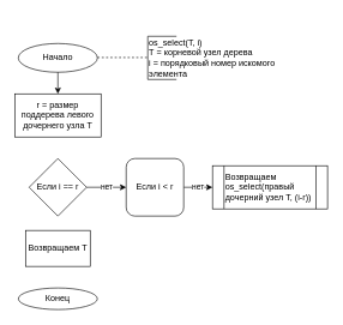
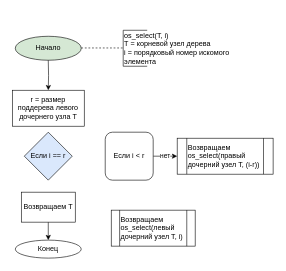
  <mxCell id="0" />
  <mxCell id="1" parent="0" />
- <mxCell id="2" value="Начало" style="ellipse;whiteSpace=wrap;html=1;" vertex="1" parent="1"><mxGeometry x="25" y="60" width="110" height="40" as="geometry" /></mxCell>
+ <mxCell id="2" value="Начало" style="ellipse;whiteSpace=wrap;html=1;fillColor=#d5e8d4;" vertex="1" parent="1"><mxGeometry x="25" y="60" width="110" height="40" as="geometry" /></mxCell>
  <mxCell id="3" value="Конец" style="ellipse;whiteSpace=wrap;html=1;" vertex="1" parent="1"><mxGeometry x="25" y="400" width="110" height="30" as="geometry" /></mxCell>
  <mxCell id="4" style="edgeStyle=orthogonalEdgeStyle;rounded=0;orthogonalLoop=1;jettySize=auto;html=1;exitX=0.5;exitY=1;exitDx=0;exitDy=0;entryX=0.5;entryY=0;entryDx=0;entryDy=0;" edge="1" parent="1" target="5"><mxGeometry relative="1" as="geometry"><mxPoint x="80" y="100" as="sourcePoint" /></mxGeometry></mxCell>
- <mxCell id="5" value="r = размер поддерева левого дочернего узла Т" style="rounded=0;whiteSpace=wrap;html=1;" vertex="1" parent="1"><mxGeometry x="20" y="130" width="120" height="60" as="geometry" /></mxCell>
- <mxCell id="6" value="нет" style="edgeStyle=orthogonalEdgeStyle;rounded=0;orthogonalLoop=1;jettySize=auto;html=1;exitX=1;exitY=0.5;exitDx=0;exitDy=0;entryX=0;entryY=0.5;entryDx=0;entryDy=0;" edge="1" parent="1" source="7" target="11"><mxGeometry relative="1" as="geometry" /></mxCell>
- <mxCell id="7" value="Если i == r" style="rhombus;whiteSpace=wrap;html=1;" vertex="1" parent="1"><mxGeometry x="40" y="220" width="80" height="80" as="geometry" /></mxCell>
+ <mxCell id="5" value="r = размер поддерева левого дочернего узла Т" style="rounded=0;whiteSpace=wrap;html=1;" vertex="1" parent="1"><mxGeometry x="20" y="150" width="120" height="60" as="geometry" /></mxCell>
+ <mxCell id="7" value="Если i == r" style="rhombus;whiteSpace=wrap;html=1;fillColor=#dae8fc;" vertex="1" parent="1"><mxGeometry x="40" y="220" width="80" height="80" as="geometry" /></mxCell>
+ <mxCell id="8" style="edgeStyle=orthogonalEdgeStyle;rounded=0;orthogonalLoop=1;jettySize=auto;html=1;exitX=0.5;exitY=1;exitDx=0;exitDy=0;entryX=0.5;entryY=0;entryDx=0;entryDy=0;" edge="1" parent="1" source="9" target="3"><mxGeometry relative="1" as="geometry" /></mxCell>
  <mxCell id="9" value="Возвращаем Т" style="rounded=0;whiteSpace=wrap;html=1;" vertex="1" parent="1"><mxGeometry x="35" y="320" width="90" height="50" as="geometry" /></mxCell>
  <mxCell id="10" value="нет" style="edgeStyle=orthogonalEdgeStyle;rounded=0;orthogonalLoop=1;jettySize=auto;html=1;exitX=1;exitY=0.5;exitDx=0;exitDy=0;entryX=0;entryY=0.5;entryDx=0;entryDy=0;" edge="1" parent="1" source="11" target="18"><mxGeometry relative="1" as="geometry" /></mxCell>
  <mxCell id="11" value="Если i &amp;lt; r" style="whiteSpace=wrap;html=1;rounded=1;" vertex="1" parent="1"><mxGeometry x="175" y="220" width="80" height="80" as="geometry" /></mxCell>
  <mxCell id="12" value="" style="endArrow=none;dashed=1;html=1;" edge="1" parent="1"><mxGeometry width="50" height="50" relative="1" as="geometry"><mxPoint x="135" y="79.5" as="sourcePoint" /><mxPoint x="205" y="79.5" as="targetPoint" /></mxGeometry></mxCell>
  <mxCell id="13" value="" style="endArrow=none;html=1;" edge="1" parent="1"><mxGeometry width="50" height="50" relative="1" as="geometry"><mxPoint x="205" y="110" as="sourcePoint" /><mxPoint x="205" y="50" as="targetPoint" /></mxGeometry></mxCell>
  <mxCell id="14" value="" style="endArrow=none;html=1;" edge="1" parent="1"><mxGeometry width="50" height="50" relative="1" as="geometry"><mxPoint x="205" y="50" as="sourcePoint" /><mxPoint x="245" y="50" as="targetPoint" /></mxGeometry></mxCell>
  <mxCell id="15" value="" style="endArrow=none;html=1;" edge="1" parent="1"><mxGeometry width="50" height="50" relative="1" as="geometry"><mxPoint x="205" y="110" as="sourcePoint" /><mxPoint x="245" y="110" as="targetPoint" /></mxGeometry></mxCell>
  <mxCell id="16" value="os_select(T, i)&lt;br&gt;Т = корневой узел дерева&lt;br&gt;i = порядковый номер искомого элемента" style="text;html=1;strokeColor=none;fillColor=none;align=left;verticalAlign=middle;whiteSpace=wrap;rounded=0;" vertex="1" parent="1"><mxGeometry x="205" y="20" width="200" height="120" as="geometry" /></mxCell>
+ <mxCell id="17" value="Возвращаем os_select(левый дочерний узел Т, i)" style="shape=process;whiteSpace=wrap;html=1;backgroundOutline=1;align=left;" vertex="1" parent="1"><mxGeometry x="185" y="350" width="140" height="60" as="geometry" /></mxCell>
  <mxCell id="18" value="Возвращаем os_select(правый дочерний узел Т, (i-r))" style="shape=process;whiteSpace=wrap;html=1;backgroundOutline=1;align=left;" vertex="1" parent="1"><mxGeometry x="295" y="230" width="160" height="60" as="geometry" /></mxCell>
